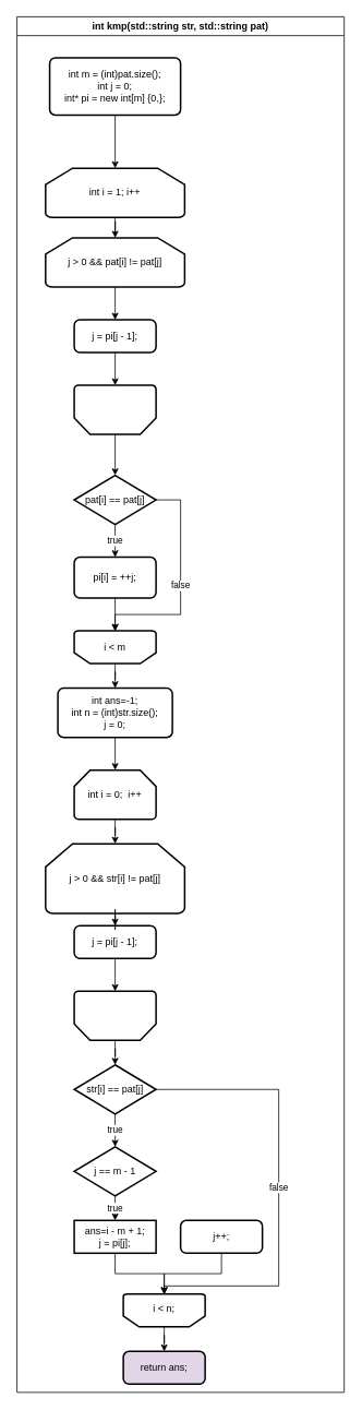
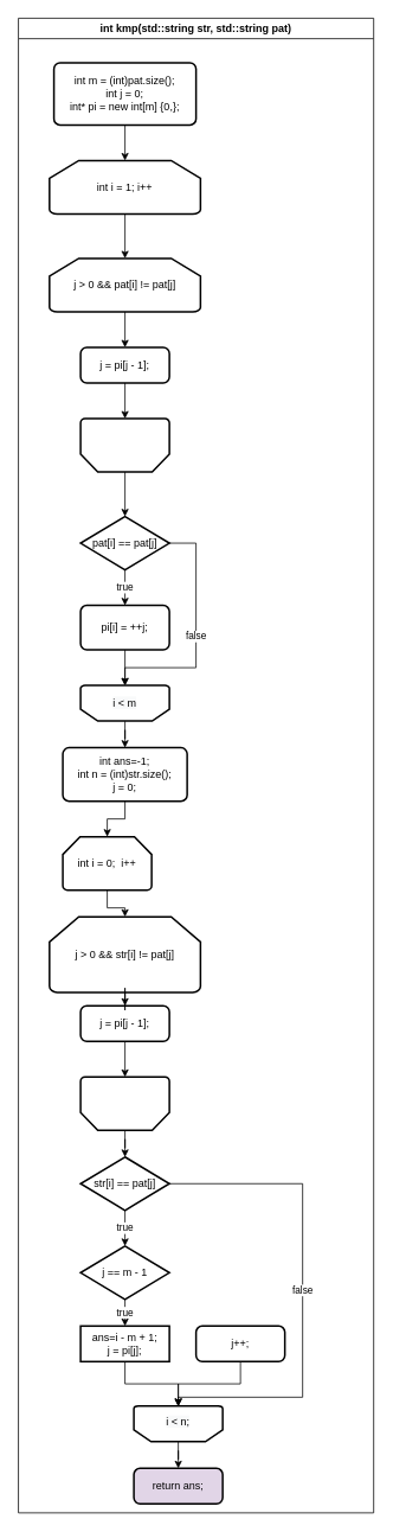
  <mxCell id="0" />
  <mxCell id="1" parent="0" />
  <mxCell id="2" value="int kmp(std::string str, std::string pat)" style="swimlane;" vertex="1" parent="1"><mxGeometry x="20" y="20" width="400" height="1680" as="geometry" /></mxCell>
  <mxCell id="3" style="edgeStyle=orthogonalEdgeStyle;rounded=0;orthogonalLoop=1;jettySize=auto;html=1;entryX=0.5;entryY=0;entryDx=0;entryDy=0;entryPerimeter=0;" edge="1" parent="2" source="4" target="6"><mxGeometry relative="1" as="geometry" /></mxCell>
  <mxCell id="4" value="int m = (int)pat.size();&#10; int j = 0;&#10; int* pi = new int[m] {0,};" style="rounded=1;whiteSpace=wrap;html=1;absoluteArcSize=1;arcSize=14;strokeWidth=2;" vertex="1" parent="2"><mxGeometry x="40" y="50" width="160" height="70" as="geometry" /></mxCell>
  <mxCell id="5" style="edgeStyle=orthogonalEdgeStyle;rounded=0;orthogonalLoop=1;jettySize=auto;html=1;entryX=0.5;entryY=0;entryDx=0;entryDy=0;entryPerimeter=0;" edge="1" parent="2" source="6" target="8"><mxGeometry relative="1" as="geometry" /></mxCell>
- <mxCell id="6" value="int i = 1; i++" style="strokeWidth=2;html=1;shape=mxgraph.flowchart.loop_limit;whiteSpace=wrap;" vertex="1" parent="2"><mxGeometry x="35" y="185" width="170" height="60" as="geometry" /></mxCell>
+ <mxCell id="6" value="int i = 1; i++" style="strokeWidth=2;html=1;shape=mxgraph.flowchart.loop_limit;whiteSpace=wrap;" vertex="1" parent="2"><mxGeometry x="35" y="160" width="170" height="60" as="geometry" /></mxCell>
  <mxCell id="7" style="edgeStyle=orthogonalEdgeStyle;rounded=0;orthogonalLoop=1;jettySize=auto;html=1;entryX=0.5;entryY=0;entryDx=0;entryDy=0;" edge="1" parent="2" source="8" target="9"><mxGeometry relative="1" as="geometry" /></mxCell>
  <mxCell id="8" value="j &gt; 0 &amp;&amp; pat[i] != pat[j]" style="strokeWidth=2;html=1;shape=mxgraph.flowchart.loop_limit;whiteSpace=wrap;" vertex="1" parent="2"><mxGeometry x="35" y="270" width="170" height="60" as="geometry" /></mxCell>
  <mxCell id="9" value="j = pi[j - 1];" style="rounded=1;whiteSpace=wrap;html=1;absoluteArcSize=1;arcSize=14;strokeWidth=2;" vertex="1" parent="2"><mxGeometry x="70" y="370" width="100" height="40" as="geometry" /></mxCell>
  <mxCell id="10" style="edgeStyle=orthogonalEdgeStyle;rounded=0;orthogonalLoop=1;jettySize=auto;html=1;" edge="1" parent="2" source="11" target="14"><mxGeometry relative="1" as="geometry" /></mxCell>
  <mxCell id="11" value="" style="strokeWidth=2;html=1;shape=mxgraph.flowchart.loop_limit;whiteSpace=wrap;rotation=-180;" vertex="1" parent="2"><mxGeometry x="70" y="450" width="100" height="60" as="geometry" /></mxCell>
  <mxCell id="12" style="edgeStyle=orthogonalEdgeStyle;rounded=0;orthogonalLoop=1;jettySize=auto;html=1;" edge="1" parent="2" source="9" target="11"><mxGeometry relative="1" as="geometry"><mxPoint x="120" y="440" as="targetPoint" /></mxGeometry></mxCell>
  <mxCell id="13" value="false" style="edgeStyle=orthogonalEdgeStyle;rounded=0;orthogonalLoop=1;jettySize=auto;html=1;entryX=0.5;entryY=1;entryDx=0;entryDy=0;entryPerimeter=0;" edge="1" parent="2" source="14" target="17"><mxGeometry relative="1" as="geometry"><Array as="points"><mxPoint x="200" y="590" /><mxPoint x="200" y="730" /><mxPoint x="120" y="730" /></Array></mxGeometry></mxCell>
  <mxCell id="14" value="pat[i] == pat[j]" style="strokeWidth=2;html=1;shape=mxgraph.flowchart.decision;whiteSpace=wrap;" vertex="1" parent="2"><mxGeometry x="70" y="560" width="100" height="60" as="geometry" /></mxCell>
  <mxCell id="15" value="pi[i] = ++j;" style="rounded=1;whiteSpace=wrap;html=1;absoluteArcSize=1;arcSize=14;strokeWidth=2;" vertex="1" parent="2"><mxGeometry x="70" y="660" width="100" height="50" as="geometry" /></mxCell>
  <mxCell id="16" value="true" style="edgeStyle=orthogonalEdgeStyle;rounded=0;orthogonalLoop=1;jettySize=auto;html=1;" edge="1" parent="2" source="14" target="15"><mxGeometry relative="1" as="geometry"><mxPoint x="120" y="670" as="targetPoint" /></mxGeometry></mxCell>
  <mxCell id="17" value="" style="strokeWidth=2;html=1;shape=mxgraph.flowchart.loop_limit;whiteSpace=wrap;rotation=-180;" vertex="1" parent="2"><mxGeometry x="70" y="750" width="100" height="40" as="geometry" /></mxCell>
  <mxCell id="18" style="edgeStyle=orthogonalEdgeStyle;rounded=0;orthogonalLoop=1;jettySize=auto;html=1;" edge="1" parent="2" source="15" target="17"><mxGeometry relative="1" as="geometry"><mxPoint x="120" y="750" as="targetPoint" /></mxGeometry></mxCell>
  <mxCell id="19" value="&lt;span style=&quot;color: rgb(0, 0, 0); font-family: Helvetica; font-size: 12px; font-style: normal; font-variant-ligatures: normal; font-variant-caps: normal; font-weight: 400; letter-spacing: normal; orphans: 2; text-align: center; text-indent: 0px; text-transform: none; widows: 2; word-spacing: 0px; -webkit-text-stroke-width: 0px; background-color: rgb(248, 249, 250); text-decoration-thickness: initial; text-decoration-style: initial; text-decoration-color: initial; float: none; display: inline !important;&quot;&gt;i &amp;lt; m&lt;/span&gt;" style="text;html=1;strokeColor=none;fillColor=none;align=center;verticalAlign=middle;whiteSpace=wrap;rounded=0;" vertex="1" parent="2"><mxGeometry x="90" y="755" width="60" height="30" as="geometry" /></mxCell>
  <mxCell id="20" style="edgeStyle=orthogonalEdgeStyle;rounded=0;orthogonalLoop=1;jettySize=auto;html=1;entryX=0.5;entryY=0;entryDx=0;entryDy=0;entryPerimeter=0;" edge="1" parent="2" source="21" target="24"><mxGeometry relative="1" as="geometry" /></mxCell>
  <mxCell id="21" value="int ans=-1;&#10; int n = (int)str.size();&#10; j = 0;" style="rounded=1;whiteSpace=wrap;html=1;absoluteArcSize=1;arcSize=14;strokeWidth=2;" vertex="1" parent="2"><mxGeometry x="50" y="820" width="140" height="60" as="geometry" /></mxCell>
  <mxCell id="22" style="edgeStyle=orthogonalEdgeStyle;rounded=0;orthogonalLoop=1;jettySize=auto;html=1;entryX=0.5;entryY=0;entryDx=0;entryDy=0;" edge="1" parent="2" source="17" target="21"><mxGeometry relative="1" as="geometry"><mxPoint x="120" y="880" as="targetPoint" /></mxGeometry></mxCell>
  <mxCell id="23" style="edgeStyle=orthogonalEdgeStyle;rounded=0;orthogonalLoop=1;jettySize=auto;html=1;entryX=0.5;entryY=0;entryDx=0;entryDy=0;entryPerimeter=0;" edge="1" parent="2" source="24" target="25"><mxGeometry relative="1" as="geometry" /></mxCell>
- <mxCell id="24" value="int i = 0;&amp;nbsp; i++" style="strokeWidth=2;html=1;shape=mxgraph.flowchart.loop_limit;whiteSpace=wrap;" vertex="1" parent="2"><mxGeometry x="70" y="920" width="100" height="60" as="geometry" /></mxCell>
+ <mxCell id="24" value="int i = 0;&amp;nbsp; i++" style="strokeWidth=2;html=1;shape=mxgraph.flowchart.loop_limit;whiteSpace=wrap;" vertex="1" parent="2"><mxGeometry x="50" y="920" width="100" height="60" as="geometry" /></mxCell>
  <mxCell id="25" value="j &amp;gt; 0 &amp;amp;&amp;amp; str[i] != pat[j]" style="strokeWidth=2;html=1;shape=mxgraph.flowchart.loop_limit;whiteSpace=wrap;" vertex="1" parent="2"><mxGeometry x="35" y="1010" width="170" height="85" as="geometry" /></mxCell>
  <mxCell id="26" value="j = pi[j - 1];" style="rounded=1;whiteSpace=wrap;html=1;absoluteArcSize=1;arcSize=14;strokeWidth=2;" vertex="1" parent="2"><mxGeometry x="70" y="1110" width="100" height="40" as="geometry" /></mxCell>
  <mxCell id="27" style="edgeStyle=orthogonalEdgeStyle;rounded=0;orthogonalLoop=1;jettySize=auto;html=1;entryX=0.5;entryY=0;entryDx=0;entryDy=0;" edge="1" parent="2" source="25" target="26"><mxGeometry relative="1" as="geometry" /></mxCell>
  <mxCell id="28" style="edgeStyle=orthogonalEdgeStyle;rounded=0;orthogonalLoop=1;jettySize=auto;html=1;entryX=0.5;entryY=0;entryDx=0;entryDy=0;entryPerimeter=0;" edge="1" parent="2" source="29" target="31"><mxGeometry relative="1" as="geometry" /></mxCell>
  <mxCell id="29" value="" style="strokeWidth=2;html=1;shape=mxgraph.flowchart.loop_limit;whiteSpace=wrap;rotation=-180;" vertex="1" parent="2"><mxGeometry x="70" y="1190" width="100" height="60" as="geometry" /></mxCell>
  <mxCell id="30" style="edgeStyle=orthogonalEdgeStyle;rounded=0;orthogonalLoop=1;jettySize=auto;html=1;" edge="1" parent="2" source="26" target="29"><mxGeometry relative="1" as="geometry"><mxPoint x="70" y="1150" as="targetPoint" /></mxGeometry></mxCell>
  <mxCell id="31" value="str[i] == pat[j]" style="strokeWidth=2;html=1;shape=mxgraph.flowchart.decision;whiteSpace=wrap;" vertex="1" parent="2"><mxGeometry x="70" y="1280" width="100" height="60" as="geometry" /></mxCell>
  <mxCell id="32" value="j == m - 1" style="strokeWidth=2;html=1;shape=mxgraph.flowchart.decision;whiteSpace=wrap;" vertex="1" parent="2"><mxGeometry x="70" y="1380" width="100" height="60" as="geometry" /></mxCell>
  <mxCell id="33" value="true" style="edgeStyle=orthogonalEdgeStyle;rounded=0;orthogonalLoop=1;jettySize=auto;html=1;entryX=0.5;entryY=0;entryDx=0;entryDy=0;entryPerimeter=0;" edge="1" parent="2" source="31" target="32"><mxGeometry relative="1" as="geometry"><mxPoint x="120" y="1390" as="targetPoint" /></mxGeometry></mxCell>
  <mxCell id="34" style="edgeStyle=orthogonalEdgeStyle;rounded=0;orthogonalLoop=1;jettySize=auto;html=1;entryX=0.5;entryY=1;entryDx=0;entryDy=0;entryPerimeter=0;" edge="1" parent="2" source="35" target="39"><mxGeometry relative="1" as="geometry" /></mxCell>
  <mxCell id="35" value="ans=i - m + 1;&#10;    j = pi[j];" style="whiteSpace=wrap;html=1;absoluteArcSize=1;arcSize=14;strokeWidth=2;rounded=0;" vertex="1" parent="2"><mxGeometry x="70" y="1470" width="100" height="40" as="geometry" /></mxCell>
  <mxCell id="36" value="true" style="edgeStyle=orthogonalEdgeStyle;rounded=0;orthogonalLoop=1;jettySize=auto;html=1;" edge="1" parent="2" source="32" target="35"><mxGeometry relative="1" as="geometry"><mxPoint x="120" y="1490" as="targetPoint" /></mxGeometry></mxCell>
  <mxCell id="37" style="edgeStyle=orthogonalEdgeStyle;rounded=0;orthogonalLoop=1;jettySize=auto;html=1;entryX=0.5;entryY=1;entryDx=0;entryDy=0;entryPerimeter=0;" edge="1" parent="2" source="38" target="39"><mxGeometry relative="1" as="geometry" /></mxCell>
  <mxCell id="38" value="j++;" style="rounded=1;whiteSpace=wrap;html=1;absoluteArcSize=1;arcSize=14;strokeWidth=2;" vertex="1" parent="2"><mxGeometry x="200" y="1470" width="100" height="40" as="geometry" /></mxCell>
  <mxCell id="39" value="" style="strokeWidth=2;html=1;shape=mxgraph.flowchart.loop_limit;whiteSpace=wrap;rotation=-180;" vertex="1" parent="2"><mxGeometry x="130" y="1560" width="100" height="40" as="geometry" /></mxCell>
  <mxCell id="40" value="&#10;&lt;span style=&quot;color: rgb(0, 0, 0); font-family: Helvetica; font-size: 12px; font-style: normal; font-variant-ligatures: normal; font-variant-caps: normal; font-weight: 400; letter-spacing: normal; orphans: 2; text-align: center; text-indent: 0px; text-transform: none; widows: 2; word-spacing: 0px; -webkit-text-stroke-width: 0px; background-color: rgb(248, 249, 250); text-decoration-thickness: initial; text-decoration-style: initial; text-decoration-color: initial; float: none; display: inline !important;&quot;&gt;i &amp;lt; n;&lt;/span&gt;&#10;&#10;" style="text;html=1;strokeColor=none;fillColor=none;align=center;verticalAlign=middle;whiteSpace=wrap;rounded=0;" vertex="1" parent="2"><mxGeometry x="150" y="1570" width="60" height="30" as="geometry" /></mxCell>
  <mxCell id="41" value="false" style="edgeStyle=orthogonalEdgeStyle;rounded=0;orthogonalLoop=1;jettySize=auto;html=1;entryX=0.5;entryY=1;entryDx=0;entryDy=0;entryPerimeter=0;" edge="1" parent="2" source="31" target="39"><mxGeometry relative="1" as="geometry"><Array as="points"><mxPoint x="320" y="1310" /><mxPoint x="320" y="1550" /><mxPoint x="180" y="1550" /></Array></mxGeometry></mxCell>
  <mxCell id="42" style="edgeStyle=orthogonalEdgeStyle;rounded=0;orthogonalLoop=1;jettySize=auto;html=1;" edge="1" parent="1" source="39" target="43"><mxGeometry relative="1" as="geometry"><mxPoint x="200" y="1660" as="targetPoint" /></mxGeometry></mxCell>
  <mxCell id="43" value="return ans;" style="rounded=1;whiteSpace=wrap;html=1;absoluteArcSize=1;arcSize=14;strokeWidth=2;fillColor=#e1d5e7;" vertex="1" parent="1"><mxGeometry x="150" y="1650" width="100" height="40" as="geometry" /></mxCell>
